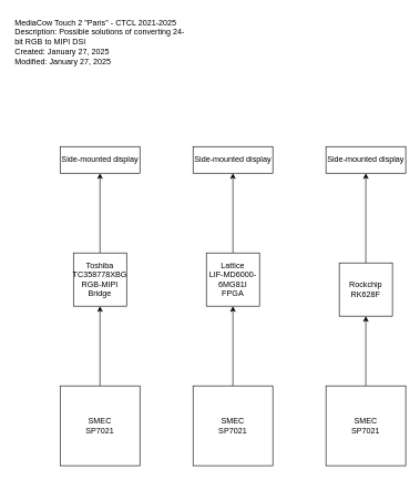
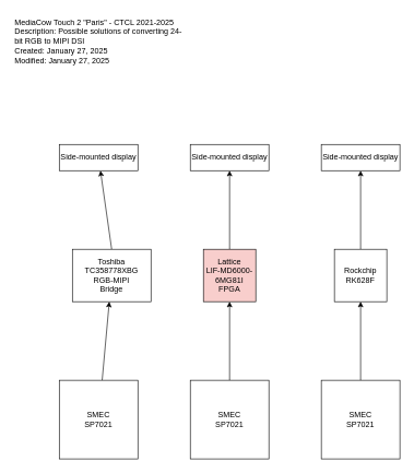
  <mxCell id="0" />
  <mxCell id="1" parent="0" />
  <mxCell id="2" value="MediaCow Touch 2 &quot;Paris&quot; - CTCL 2021-2025&lt;br&gt;Description: Possible solutions of converting 24-bit RGB to MIPI DSI&lt;br&gt;Created:&amp;nbsp;January 27, 2025&lt;br&gt;Modified: January 27, 2025" style="text;html=1;strokeColor=none;fillColor=none;align=left;verticalAlign=top;whiteSpace=wrap;rounded=0;" vertex="1" parent="1"><mxGeometry x="20" width="260" height="100" as="geometry" y="20" /></mxCell>
  <mxCell id="3" value="" style="edgeStyle=none;html=1;" edge="1" parent="1" source="4" target="7"><mxGeometry relative="1" as="geometry" /></mxCell>
  <mxCell id="4" value="SMEC&lt;br&gt;SP7021" style="rounded=0;whiteSpace=wrap;html=1;" vertex="1" parent="1"><mxGeometry x="90" y="580" width="120" height="120" as="geometry" /></mxCell>
  <mxCell id="5" value="Side-mounted display" style="rounded=0;whiteSpace=wrap;html=1;" vertex="1" parent="1"><mxGeometry x="90" y="220" width="120" height="40" as="geometry" /></mxCell>
  <mxCell id="6" style="edgeStyle=none;html=1;exitX=0.5;exitY=0;exitDx=0;exitDy=0;" edge="1" parent="1" source="7" target="5"><mxGeometry relative="1" as="geometry" /></mxCell>
- <mxCell id="7" value="Toshiba&lt;br&gt;TC358778XBG&lt;br&gt;RGB-MIPI&lt;br&gt;Bridge" style="rounded=0;whiteSpace=wrap;html=1;" vertex="1" parent="1"><mxGeometry x="110" y="380" width="80" height="80" as="geometry" /></mxCell>
+ <mxCell id="7" value="Toshiba&lt;br&gt;TC358778XBG&lt;br&gt;RGB-MIPI&lt;br&gt;Bridge" style="rounded=0;whiteSpace=wrap;html=1;" vertex="1" parent="1"><mxGeometry x="110" y="380" width="120" height="80" as="geometry" /></mxCell>
  <mxCell id="8" style="edgeStyle=none;html=1;exitX=0.5;exitY=0;exitDx=0;exitDy=0;entryX=0.5;entryY=1;entryDx=0;entryDy=0;" edge="1" parent="1" source="9" target="12"><mxGeometry relative="1" as="geometry" /></mxCell>
  <mxCell id="9" value="SMEC&lt;br&gt;SP7021" style="rounded=0;whiteSpace=wrap;html=1;" vertex="1" parent="1"><mxGeometry x="290" y="580" width="120" height="120" as="geometry" /></mxCell>
  <mxCell id="10" value="Side-mounted display" style="rounded=0;whiteSpace=wrap;html=1;" vertex="1" parent="1"><mxGeometry x="290" y="220" width="120" height="40" as="geometry" /></mxCell>
  <mxCell id="11" style="edgeStyle=none;html=1;exitX=0.5;exitY=0;exitDx=0;exitDy=0;" edge="1" parent="1" source="12" target="10"><mxGeometry relative="1" as="geometry" /></mxCell>
- <mxCell id="12" value="Lattice&lt;br&gt;LIF-MD6000-6MG81I&lt;br&gt;FPGA" style="rounded=0;whiteSpace=wrap;html=1;" vertex="1" parent="1"><mxGeometry x="310" y="380" width="80" height="80" as="geometry" /></mxCell>
+ <mxCell id="12" value="Lattice&lt;br&gt;LIF-MD6000-6MG81I&lt;br&gt;FPGA" style="rounded=0;whiteSpace=wrap;html=1;fillColor=#f8cecc;" vertex="1" parent="1"><mxGeometry x="310" y="380" width="80" height="80" as="geometry" /></mxCell>
  <mxCell id="13" style="edgeStyle=none;html=1;exitX=0.5;exitY=0;exitDx=0;exitDy=0;entryX=0.5;entryY=1;entryDx=0;entryDy=0;" edge="1" parent="1" source="14" target="17"><mxGeometry relative="1" as="geometry" /></mxCell>
  <mxCell id="14" value="SMEC&lt;br&gt;SP7021" style="rounded=0;whiteSpace=wrap;html=1;" vertex="1" parent="1"><mxGeometry x="490" y="580" width="120" height="120" as="geometry" /></mxCell>
  <mxCell id="15" value="Side-mounted display" style="rounded=0;whiteSpace=wrap;html=1;" vertex="1" parent="1"><mxGeometry x="490" y="220" width="120" height="40" as="geometry" /></mxCell>
  <mxCell id="16" style="edgeStyle=none;html=1;exitX=0.5;exitY=0;exitDx=0;exitDy=0;" edge="1" parent="1" source="17" target="15"><mxGeometry relative="1" as="geometry" /></mxCell>
- <mxCell id="17" value="Rockchip&lt;br&gt;RK628F" style="rounded=0;whiteSpace=wrap;html=1;" vertex="1" parent="1"><mxGeometry x="510" y="395" width="80" height="80" as="geometry" /></mxCell>
+ <mxCell id="17" value="Rockchip&lt;br&gt;RK628F" style="rounded=0;whiteSpace=wrap;html=1;" vertex="1" parent="1"><mxGeometry x="510" y="380" width="80" height="80" as="geometry" /></mxCell>
